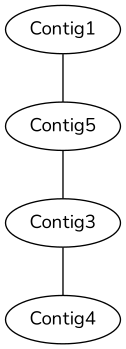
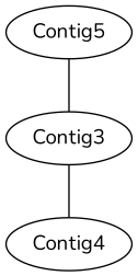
  strict graph {
    fontname=Nunito
    node [fontname=Nunito]
    edge [fontname=Nunito weight=2]
    n1 [label=Contig5]
-   Contig1
    Contig3
    Contig4
    n1 -- Contig3
-   Contig1 -- n1 [weight=1]
    Contig3 -- Contig4
  }
